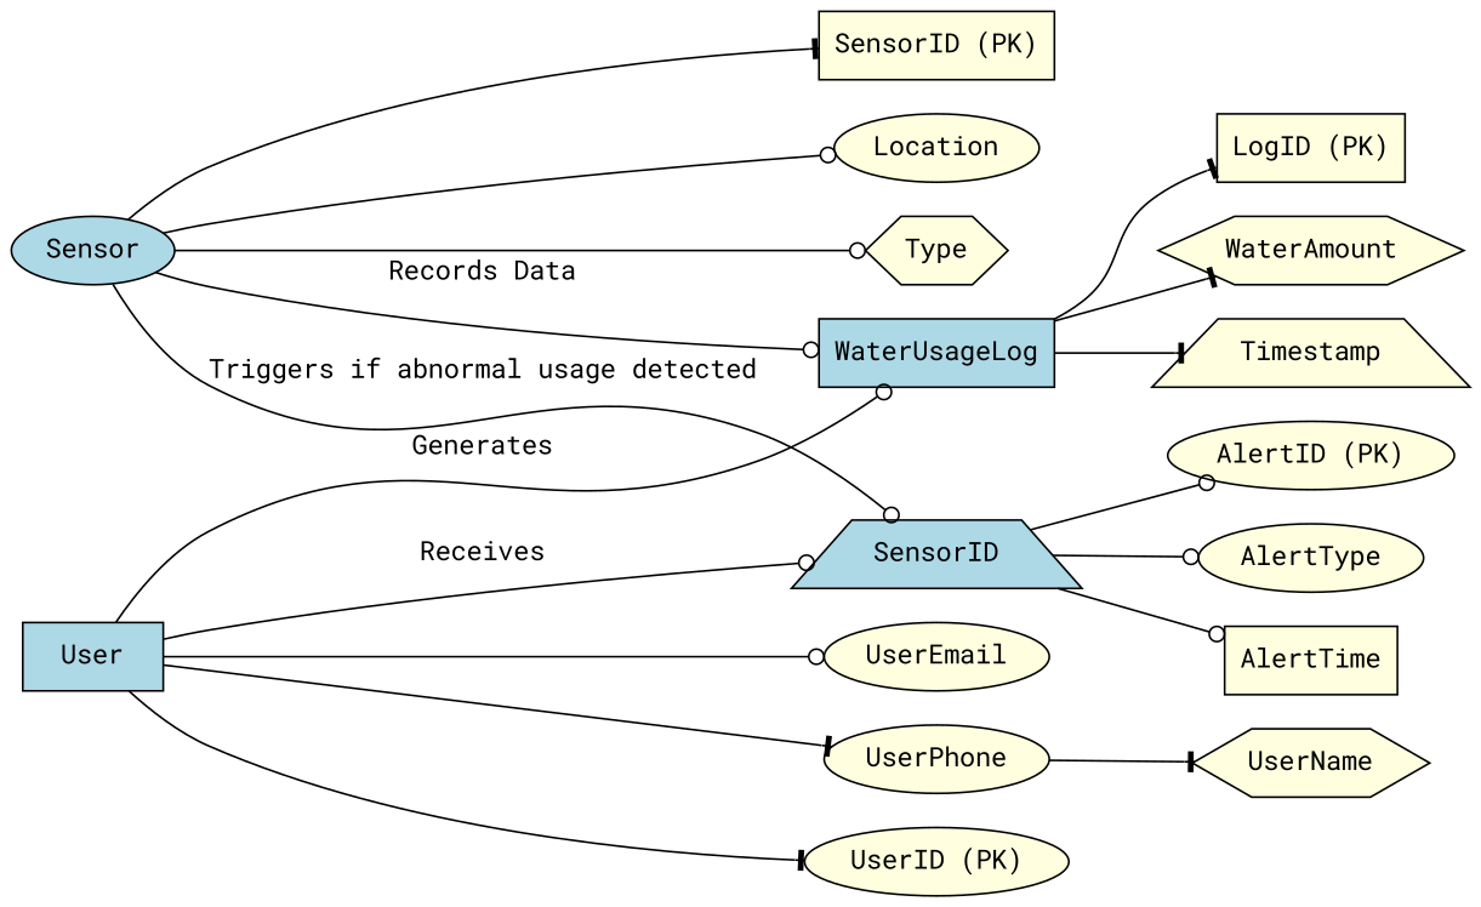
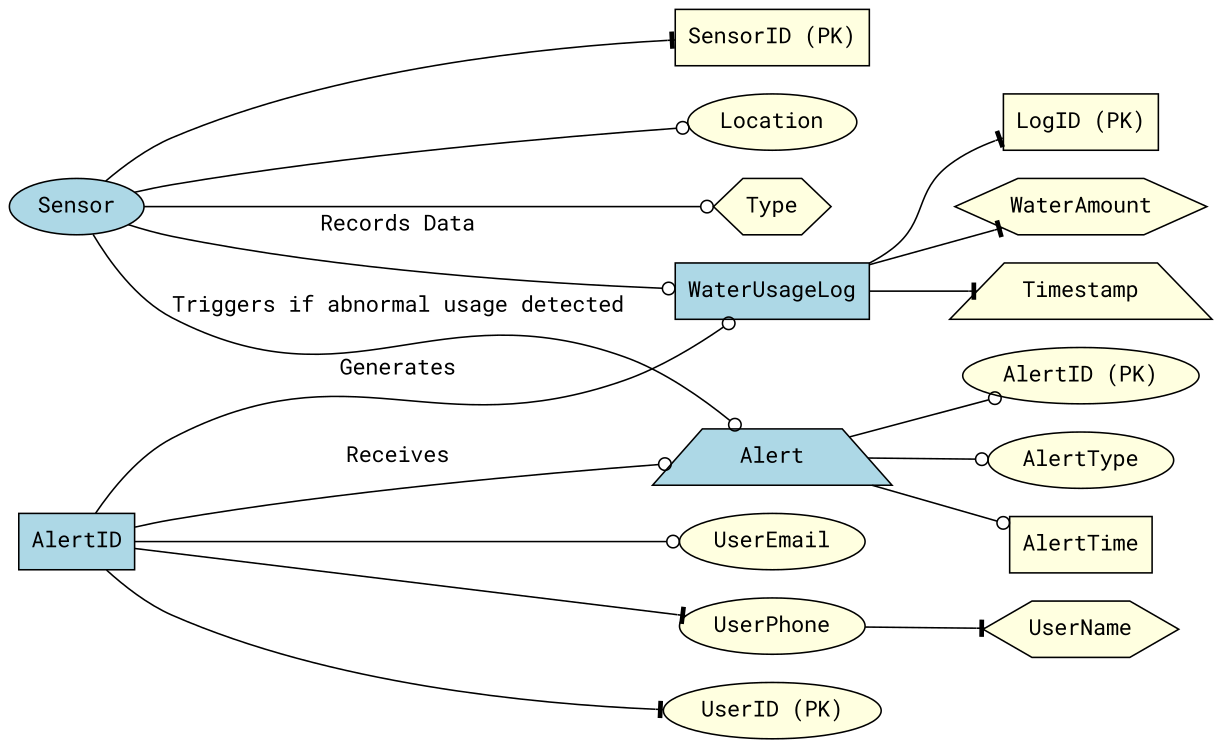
  digraph {
    fontname="Roboto Mono"
    rankdir=LR
    node [fillcolor=lightyellow fontname="Roboto Mono" shape=ellipse style=filled]
    edge [arrowhead=odot fontname="Roboto Mono"]
-   User [fillcolor=lightblue shape=box]
+   User [fillcolor=lightblue shape=box label=AlertID]
    WaterUsageLog [fillcolor=lightblue shape=box]
-   Alert [fillcolor=lightblue shape=trapezium label=SensorID]
+   Alert [fillcolor=lightblue shape=trapezium]
    n4 [label="UserID (PK)"]
    n5 [label=UserEmail]
    n6 [label=UserPhone]
    n7 [label="LogID (PK)" shape=box]
    n8 [label=WaterAmount shape=hexagon]
    n9 [label=Timestamp shape=trapezium]
    n10 [label="AlertID (PK)"]
    n11 [label=AlertType]
    n12 [label=AlertTime shape=box]
    n13 [label=UserName shape=hexagon]
    Sensor [fillcolor=lightblue]
    n15 [label="SensorID (PK)" shape=box]
    n16 [label=Location]
    n17 [label=Type shape=hexagon]
    User -> WaterUsageLog [label=Generates]
    User -> Alert [label=Receives]
    User -> n4 [arrowhead=tee]
    User -> n5
    User -> n6 [arrowhead=tee]
    WaterUsageLog -> n7 [arrowhead=tee]
    WaterUsageLog -> n8 [arrowhead=tee]
    WaterUsageLog -> n9 [arrowhead=tee]
    Alert -> n10
    Alert -> n11
    Alert -> n12
    n6 -> n13 [arrowhead=tee]
    Sensor -> WaterUsageLog [label="Records Data"]
    Sensor -> Alert [label="Triggers if abnormal usage detected"]
    Sensor -> n15 [arrowhead=tee]
    Sensor -> n16
    Sensor -> n17
  }
